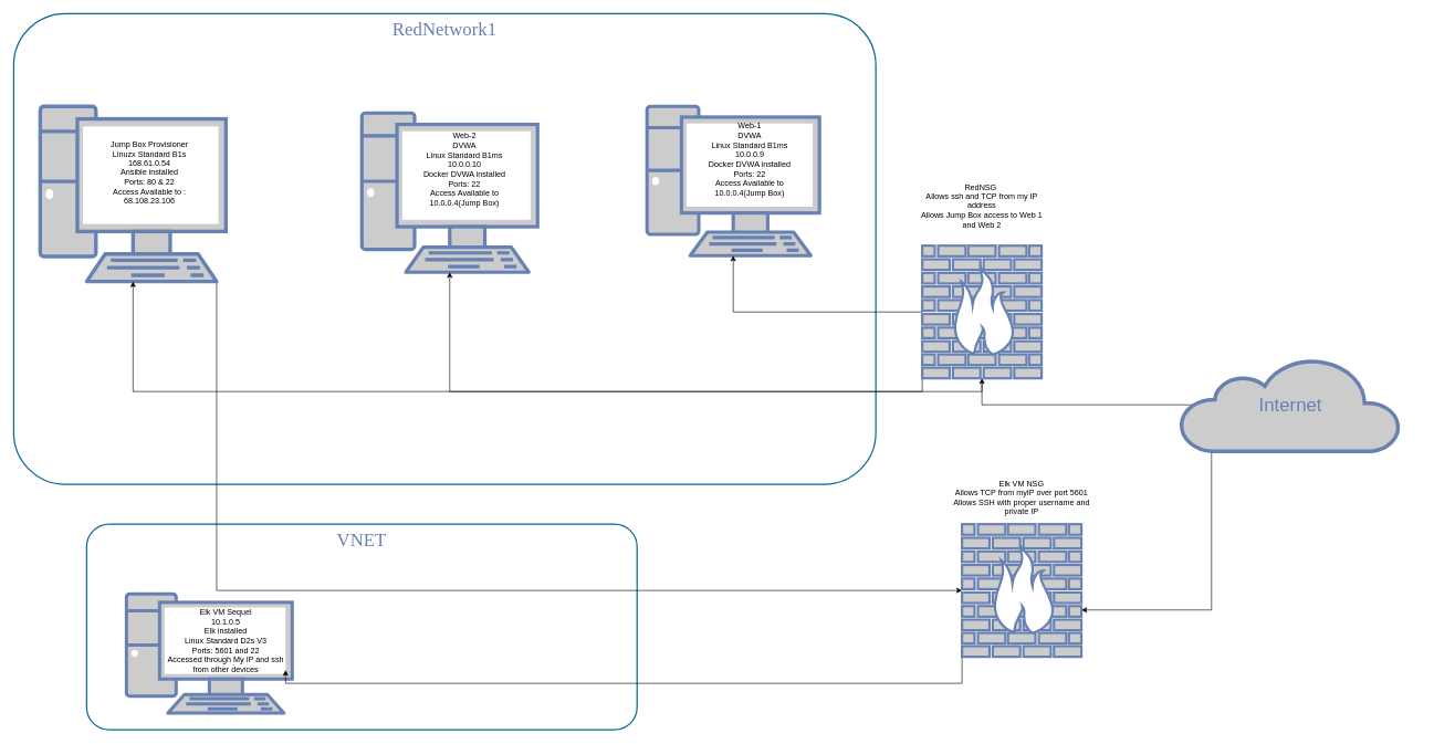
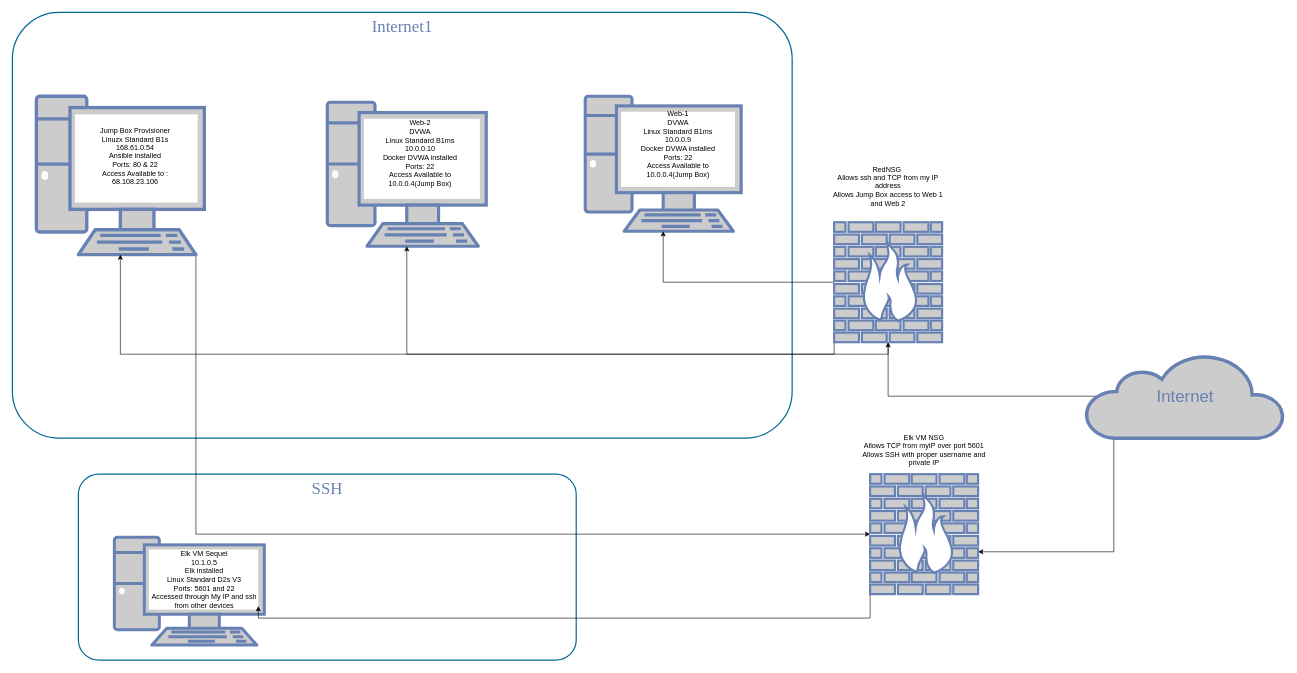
  <mxCell id="0" />
  <mxCell id="1" parent="0" />
- <mxCell id="2" value="VNET" style="rounded=1;whiteSpace=wrap;html=1;shadow=0;comic=0;strokeColor=#036897;strokeWidth=2;fillColor=none;fontFamily=Verdana;fontSize=28;fontColor=#6881B3;align=center;arcSize=11;verticalAlign=top;" parent="1" vertex="1"><mxGeometry x="130" y="790" width="830" height="310" as="geometry" /></mxCell>
- <mxCell id="3" value="RedNetwork1" style="rounded=1;whiteSpace=wrap;html=1;shadow=0;comic=0;strokeColor=#036897;strokeWidth=2;fillColor=none;fontFamily=Verdana;fontSize=28;fontColor=#6881B3;align=center;arcSize=11;verticalAlign=top;" parent="1" vertex="1"><mxGeometry x="20" y="20" width="1300" height="710" as="geometry" /></mxCell>
+ <mxCell id="2" value="SSH" style="rounded=1;whiteSpace=wrap;html=1;shadow=0;comic=0;strokeColor=#036897;strokeWidth=2;fillColor=none;fontFamily=Verdana;fontSize=28;fontColor=#6881B3;align=center;arcSize=11;verticalAlign=top;" parent="1" vertex="1"><mxGeometry x="130" y="790" width="830" height="310" as="geometry" /></mxCell>
+ <mxCell id="3" value="Internet1" style="rounded=1;whiteSpace=wrap;html=1;shadow=0;comic=0;strokeColor=#036897;strokeWidth=2;fillColor=none;fontFamily=Verdana;fontSize=28;fontColor=#6881B3;align=center;arcSize=11;verticalAlign=top;" parent="1" vertex="1"><mxGeometry x="20" y="20" width="1300" height="710" as="geometry" /></mxCell>
  <mxCell id="4" style="edgeStyle=orthogonalEdgeStyle;rounded=0;orthogonalLoop=1;jettySize=auto;html=1;exitX=0.95;exitY=1;exitDx=0;exitDy=0;exitPerimeter=0;entryX=0;entryY=0.5;entryDx=0;entryDy=0;entryPerimeter=0;" edge="1" parent="1" source="5" target="22"><mxGeometry relative="1" as="geometry" /></mxCell>
  <mxCell id="5" value="" style="fontColor=#0066CC;verticalAlign=top;verticalLabelPosition=bottom;labelPosition=center;align=center;html=1;fillColor=#CCCCCC;strokeColor=#6881B3;gradientColor=none;gradientDirection=north;strokeWidth=2;shape=mxgraph.networks.pc;rounded=0;shadow=0;comic=0;" parent="1" vertex="1"><mxGeometry x="60" y="160" width="280" height="264" as="geometry" /></mxCell>
  <mxCell id="6" value="" style="fontColor=#0066CC;verticalAlign=top;verticalLabelPosition=bottom;labelPosition=center;align=center;html=1;fillColor=#CCCCCC;strokeColor=#6881B3;gradientColor=none;gradientDirection=north;strokeWidth=2;shape=mxgraph.networks.pc;rounded=0;shadow=0;comic=0;" parent="1" vertex="1"><mxGeometry x="975" y="160" width="260" height="225" as="geometry" /></mxCell>
  <mxCell id="7" value="" style="fontColor=#0066CC;verticalAlign=top;verticalLabelPosition=bottom;labelPosition=center;align=center;html=1;fillColor=#CCCCCC;strokeColor=#6881B3;gradientColor=none;gradientDirection=north;strokeWidth=2;shape=mxgraph.networks.pc;rounded=0;shadow=0;comic=0;" parent="1" vertex="1"><mxGeometry x="545" y="170" width="265" height="240" as="geometry" /></mxCell>
  <mxCell id="8" value="" style="fontColor=#0066CC;verticalAlign=top;verticalLabelPosition=bottom;labelPosition=center;align=center;html=1;fillColor=#CCCCCC;strokeColor=#6881B3;gradientColor=none;gradientDirection=north;strokeWidth=2;shape=mxgraph.networks.pc;rounded=0;shadow=0;comic=0;" parent="1" vertex="1"><mxGeometry x="190" y="895" width="250" height="180" as="geometry" /></mxCell>
  <mxCell id="9" style="edgeStyle=orthogonalEdgeStyle;rounded=0;orthogonalLoop=1;jettySize=auto;html=1;exitX=0.06;exitY=0.5;exitDx=0;exitDy=0;exitPerimeter=0;entryX=0.5;entryY=1;entryDx=0;entryDy=0;entryPerimeter=0;" edge="1" parent="1" source="11" target="19"><mxGeometry relative="1" as="geometry" /></mxCell>
  <mxCell id="10" style="edgeStyle=orthogonalEdgeStyle;rounded=0;orthogonalLoop=1;jettySize=auto;html=1;exitX=0.14;exitY=1;exitDx=0;exitDy=0;exitPerimeter=0;entryX=1;entryY=0.647;entryDx=0;entryDy=0;entryPerimeter=0;" edge="1" parent="1" source="11" target="22"><mxGeometry relative="1" as="geometry" /></mxCell>
- <mxCell id="11" value="Internet" style="html=1;fillColor=#CCCCCC;strokeColor=#6881B3;gradientColor=none;gradientDirection=north;strokeWidth=2;shape=mxgraph.networks.cloud;fontColor=#6881B3;rounded=0;shadow=0;comic=0;align=center;fontSize=28;" parent="1" vertex="1"><mxGeometry x="1780" y="540" width="330" height="140" as="geometry" /></mxCell>
+ <mxCell id="11" value="Internet" style="html=1;fillColor=#CCCCCC;strokeColor=#6881B3;gradientColor=none;gradientDirection=north;strokeWidth=2;shape=mxgraph.networks.cloud;fontColor=#6881B3;rounded=0;shadow=0;comic=0;align=center;fontSize=28;" parent="1" vertex="1"><mxGeometry x="1810" y="590" width="330" height="140" as="geometry" /></mxCell>
  <mxCell id="12" value="Jump Box Provisioner&lt;br&gt;Linuzx Standard B1s&lt;br&gt;168.61.0.54&lt;br&gt;Ansible installed&lt;br&gt;Ports: 80 &amp;amp; 22&lt;br&gt;Access Available to : 68.108.23.106" style="text;html=1;strokeColor=none;fillColor=none;align=center;verticalAlign=middle;whiteSpace=wrap;rounded=0;" vertex="1" parent="1"><mxGeometry x="130" y="200" width="190" height="120" as="geometry" /></mxCell>
  <mxCell id="13" value="Web-1&lt;br&gt;DVWA&lt;br&gt;Linux Standard B1ms&lt;br&gt;10.0.0.9&lt;br&gt;Docker DVWA installed&lt;br&gt;Ports: 22&lt;br&gt;Access Available to 10.0.0.4(Jump Box)" style="text;html=1;strokeColor=none;fillColor=none;align=center;verticalAlign=middle;whiteSpace=wrap;rounded=0;" vertex="1" parent="1"><mxGeometry x="1050" y="190" width="160" height="100" as="geometry" /></mxCell>
  <mxCell id="14" value="Web-2&lt;br&gt;DVWA&lt;br&gt;Linux Standard B1ms&lt;br&gt;10.0.0.10&lt;br&gt;Docker DVWA installed&lt;br&gt;Ports: 22&lt;br&gt;Access Available to 10.0.0.4(Jump Box)" style="text;html=1;strokeColor=none;fillColor=none;align=center;verticalAlign=middle;whiteSpace=wrap;rounded=0;" vertex="1" parent="1"><mxGeometry x="620" y="200" width="160" height="110" as="geometry" /></mxCell>
  <mxCell id="15" value="Elk VM Sequel&lt;br&gt;10.1.0.5&lt;br&gt;Elk installed&lt;br&gt;Linux Standard D2s V3&lt;br&gt;Ports: 5601 and 22&lt;br&gt;Accessed through My IP and ssh from other devices" style="text;html=1;strokeColor=none;fillColor=none;align=center;verticalAlign=middle;whiteSpace=wrap;rounded=0;" vertex="1" parent="1"><mxGeometry x="250" y="921.91" width="180" height="88.09" as="geometry" /></mxCell>
  <mxCell id="16" style="edgeStyle=orthogonalEdgeStyle;rounded=0;orthogonalLoop=1;jettySize=auto;html=1;exitX=0;exitY=0.5;exitDx=0;exitDy=0;exitPerimeter=0;entryX=0.5;entryY=1;entryDx=0;entryDy=0;entryPerimeter=0;" edge="1" parent="1" source="19" target="6"><mxGeometry relative="1" as="geometry" /></mxCell>
  <mxCell id="17" style="edgeStyle=orthogonalEdgeStyle;rounded=0;orthogonalLoop=1;jettySize=auto;html=1;exitX=0;exitY=1;exitDx=0;exitDy=0;exitPerimeter=0;entryX=0.5;entryY=1;entryDx=0;entryDy=0;entryPerimeter=0;" edge="1" parent="1" source="19" target="7"><mxGeometry relative="1" as="geometry" /></mxCell>
  <mxCell id="18" style="edgeStyle=orthogonalEdgeStyle;rounded=0;orthogonalLoop=1;jettySize=auto;html=1;exitX=0.5;exitY=1;exitDx=0;exitDy=0;exitPerimeter=0;entryX=0.5;entryY=1;entryDx=0;entryDy=0;entryPerimeter=0;" edge="1" parent="1" source="19" target="5"><mxGeometry relative="1" as="geometry" /></mxCell>
  <mxCell id="19" value="" style="fontColor=#0066CC;verticalAlign=top;verticalLabelPosition=bottom;labelPosition=center;align=center;html=1;fillColor=#CCCCCC;strokeColor=#6881B3;gradientColor=none;gradientDirection=north;strokeWidth=2;shape=mxgraph.networks.firewall;rounded=0;shadow=0;comic=0;" parent="1" vertex="1"><mxGeometry x="1390" y="370" width="180" height="200" as="geometry" /></mxCell>
  <mxCell id="20" value="RedNSG&amp;nbsp;&lt;br&gt;Allows ssh and TCP from my IP address&lt;br&gt;Allows Jump Box access to Web 1 and Web 2" style="text;html=1;strokeColor=none;fillColor=none;align=center;verticalAlign=middle;whiteSpace=wrap;rounded=0;" vertex="1" parent="1"><mxGeometry x="1380" y="260" width="200" height="100" as="geometry" /></mxCell>
  <mxCell id="21" style="edgeStyle=orthogonalEdgeStyle;rounded=0;orthogonalLoop=1;jettySize=auto;html=1;exitX=0;exitY=1;exitDx=0;exitDy=0;exitPerimeter=0;entryX=1;entryY=1;entryDx=0;entryDy=0;" edge="1" parent="1" source="22" target="15"><mxGeometry relative="1" as="geometry" /></mxCell>
  <mxCell id="22" value="" style="fontColor=#0066CC;verticalAlign=top;verticalLabelPosition=bottom;labelPosition=center;align=center;html=1;fillColor=#CCCCCC;strokeColor=#6881B3;gradientColor=none;gradientDirection=north;strokeWidth=2;shape=mxgraph.networks.firewall;rounded=0;shadow=0;comic=0;" vertex="1" parent="1"><mxGeometry x="1450" y="790" width="180" height="200" as="geometry" /></mxCell>
  <mxCell id="23" value="Elk VM NSG&lt;br&gt;Allows TCP from myIP over port 5601&lt;br&gt;Allows SSH with proper username and private IP" style="text;html=1;strokeColor=none;fillColor=none;align=center;verticalAlign=middle;whiteSpace=wrap;rounded=0;" vertex="1" parent="1"><mxGeometry x="1435" y="700" width="210" height="100" as="geometry" /></mxCell>
